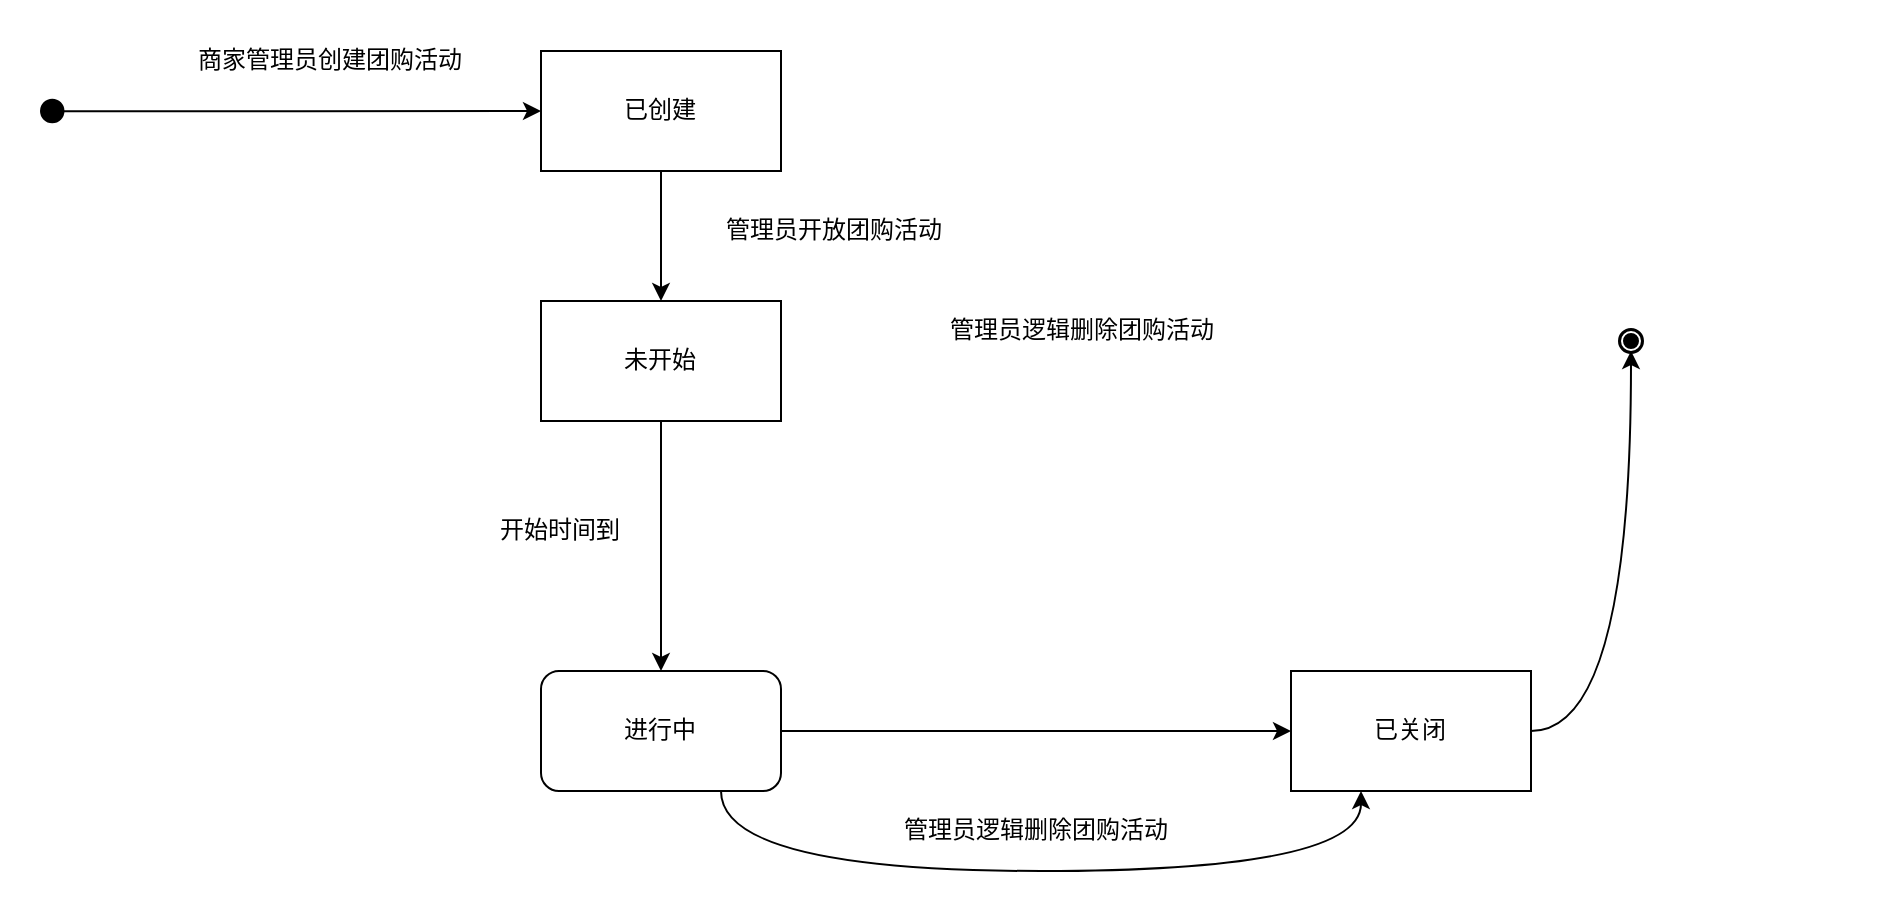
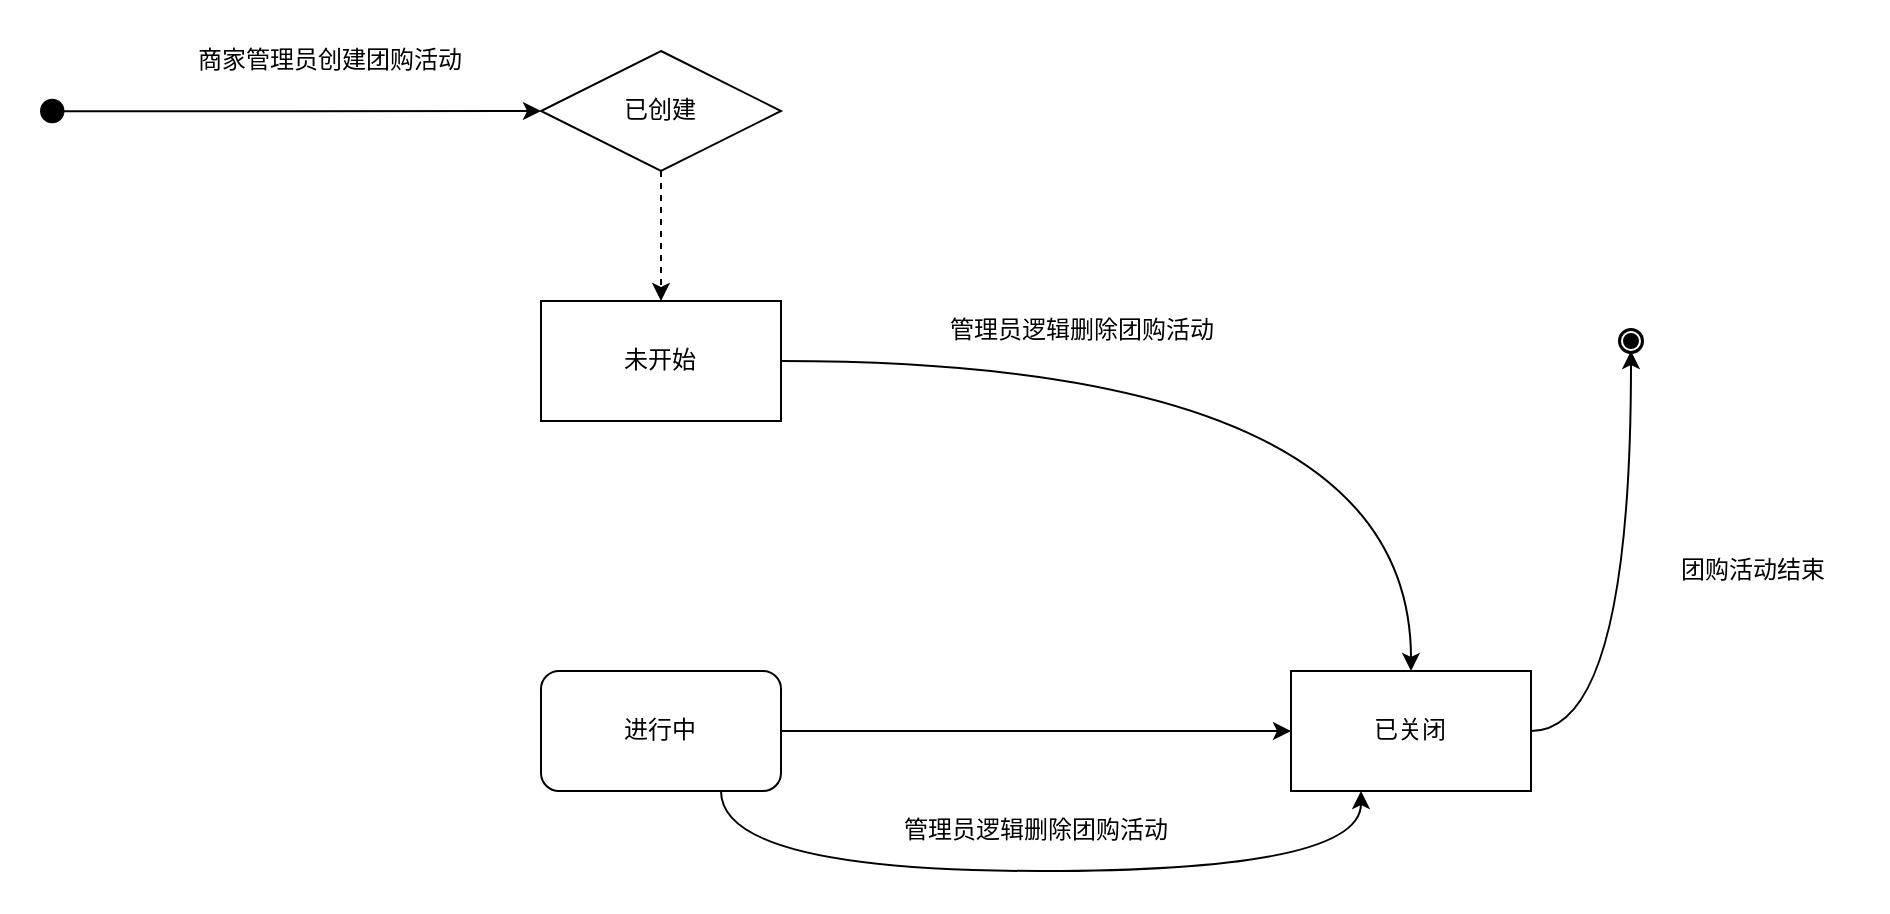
  <mxCell id="0" />
  <mxCell id="1" parent="0" />
  <mxCell id="2" value="" style="shape=mxgraph.bpmn.shape;html=1;verticalLabelPosition=bottom;labelBackgroundColor=#ffffff;verticalAlign=top;align=center;perimeter=ellipsePerimeter;outlineConnect=0;outline=end;symbol=terminate;shadow=0;" vertex="1" parent="1"><mxGeometry x="810" y="165" width="10" height="10" as="geometry" /></mxCell>
  <mxCell id="3" style="edgeStyle=orthogonalEdgeStyle;rounded=0;orthogonalLoop=1;jettySize=auto;html=1;" edge="1" parent="1" source="4" target="19"><mxGeometry relative="1" as="geometry" /></mxCell>
  <mxCell id="4" value="" style="ellipse;whiteSpace=wrap;html=1;aspect=fixed;shadow=0;fillColor=#000000;" vertex="1" parent="1"><mxGeometry x="20" y="49.38" width="11.25" height="11.25" as="geometry" /></mxCell>
- <mxCell id="5" style="edgeStyle=orthogonalEdgeStyle;rounded=0;orthogonalLoop=1;jettySize=auto;html=1;" edge="1" parent="1" source="7" target="13"><mxGeometry relative="1" as="geometry" /></mxCell>
+ <mxCell id="6" style="edgeStyle=orthogonalEdgeStyle;rounded=0;orthogonalLoop=1;jettySize=auto;html=1;curved=1;" edge="1" parent="1" source="7" target="9"><mxGeometry relative="1" as="geometry" /></mxCell>
  <mxCell id="7" value="未开始" style="rounded=0;whiteSpace=wrap;html=1;shadow=0;fillColor=#FFFFFF;" vertex="1" parent="1"><mxGeometry x="270" y="150" width="120" height="60" as="geometry" /></mxCell>
  <mxCell id="8" style="edgeStyle=orthogonalEdgeStyle;rounded=0;orthogonalLoop=1;jettySize=auto;html=1;curved=1;" edge="1" parent="1" source="9" target="2"><mxGeometry relative="1" as="geometry" /></mxCell>
  <mxCell id="9" value="已关闭" style="rounded=0;whiteSpace=wrap;html=1;shadow=0;fillColor=#FFFFFF;" vertex="1" parent="1"><mxGeometry x="645" y="335" width="120" height="60" as="geometry" /></mxCell>
  <mxCell id="10" value="商家管理员创建团购活动" style="text;html=1;strokeColor=none;fillColor=none;align=center;verticalAlign=middle;whiteSpace=wrap;rounded=0;shadow=0;" vertex="1" parent="1"><mxGeometry x="90" y="20" width="150" height="20" as="geometry" /></mxCell>
  <mxCell id="11" style="edgeStyle=orthogonalEdgeStyle;rounded=0;orthogonalLoop=1;jettySize=auto;html=1;curved=1;exitX=0.75;exitY=1;exitDx=0;exitDy=0;" edge="1" parent="1" source="13" target="9"><mxGeometry relative="1" as="geometry"><Array as="points"><mxPoint x="360" y="435" /><mxPoint x="680" y="435" /></Array></mxGeometry></mxCell>
  <mxCell id="12" style="edgeStyle=orthogonalEdgeStyle;curved=1;rounded=0;orthogonalLoop=1;jettySize=auto;html=1;" edge="1" parent="1" source="13" target="9"><mxGeometry relative="1" as="geometry" /></mxCell>
  <mxCell id="13" value="进行中" style="whiteSpace=wrap;html=1;shadow=0;fillColor=#FFFFFF;rounded=1;" vertex="1" parent="1"><mxGeometry x="270" y="335" width="120" height="60" as="geometry" /></mxCell>
- <mxCell id="14" value="开始时间到" style="text;html=1;strokeColor=none;fillColor=none;align=center;verticalAlign=middle;whiteSpace=wrap;rounded=0;shadow=0;" vertex="1" parent="1"><mxGeometry x="240" y="255" width="80" height="20" as="geometry" /></mxCell>
  <mxCell id="15" value="管理员逻辑删除团购活动" style="text;html=1;strokeColor=none;fillColor=none;align=center;verticalAlign=middle;whiteSpace=wrap;rounded=0;shadow=0;" vertex="1" parent="1"><mxGeometry x="468" y="155" width="146" height="20" as="geometry" /></mxCell>
+ <mxCell id="16" value="团购活动结束" style="text;html=1;strokeColor=none;fillColor=none;align=center;verticalAlign=middle;whiteSpace=wrap;rounded=0;shadow=0;" vertex="1" parent="1"><mxGeometry x="830" y="275" width="93" height="20" as="geometry" /></mxCell>
  <mxCell id="17" value="管理员逻辑删除团购活动" style="text;html=1;strokeColor=none;fillColor=none;align=center;verticalAlign=middle;whiteSpace=wrap;rounded=0;shadow=0;" vertex="1" parent="1"><mxGeometry x="445" y="405" width="146" height="20" as="geometry" /></mxCell>
- <mxCell id="18" style="edgeStyle=orthogonalEdgeStyle;rounded=0;orthogonalLoop=1;jettySize=auto;html=1;" edge="1" parent="1" source="19" target="7"><mxGeometry relative="1" as="geometry" /></mxCell>
- <mxCell id="19" value="已创建" style="rounded=0;whiteSpace=wrap;html=1;" vertex="1" parent="1"><mxGeometry x="270" y="25" width="120" height="60" as="geometry" /></mxCell>
- <mxCell id="20" value="管理员开放团购活动" style="text;html=1;strokeColor=none;fillColor=none;align=center;verticalAlign=middle;whiteSpace=wrap;rounded=0;" vertex="1" parent="1"><mxGeometry x="344" y="105" width="146" height="20" as="geometry" /></mxCell>
+ <mxCell id="18" style="edgeStyle=orthogonalEdgeStyle;rounded=0;orthogonalLoop=1;jettySize=auto;html=1;dashed=1;" edge="1" parent="1" source="19" target="7"><mxGeometry relative="1" as="geometry" /></mxCell>
+ <mxCell id="19" value="已创建" style="rhombus;whiteSpace=wrap;html=1;" vertex="1" parent="1"><mxGeometry x="270" y="25" width="120" height="60" as="geometry" /></mxCell>
